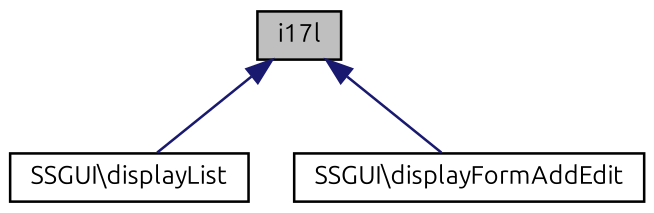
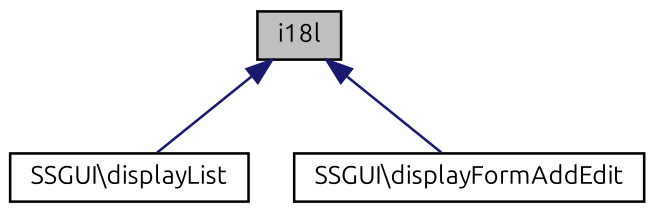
  digraph {
    rankdir=TB
    fontname=Ubuntu
    node [color=black fillcolor=white fontname=Ubuntu fontsize=10 shape=record style=filled]
    edge [color=midnightblue dir=back fontname=Ubuntu fontsize=10 labelfontname=Helvetica labelfontsize=10 style=solid]
-   n1 [fillcolor=grey75 fontcolor=black height=0.2 label=i17l width=0.4]
+   n1 [fillcolor=grey75 fontcolor=black height=0.2 label=i18l width=0.4]
    n2 [height=0.2 label="SSGUI\\displayList" width=0.4]
    n3 [height=0.2 label="SSGUI\\displayFormAddEdit" width=0.4]
    n1 -> n2
    n1 -> n3
  }
